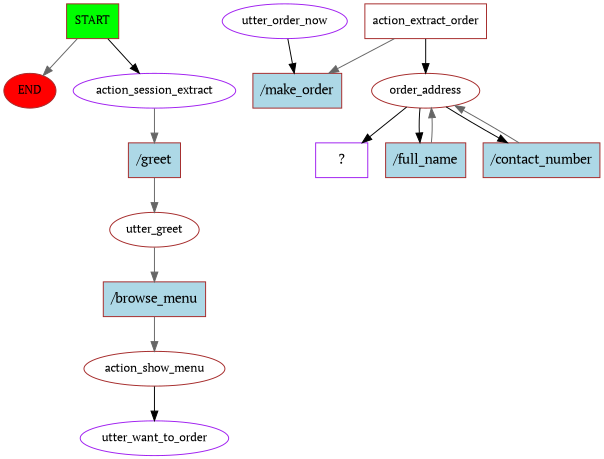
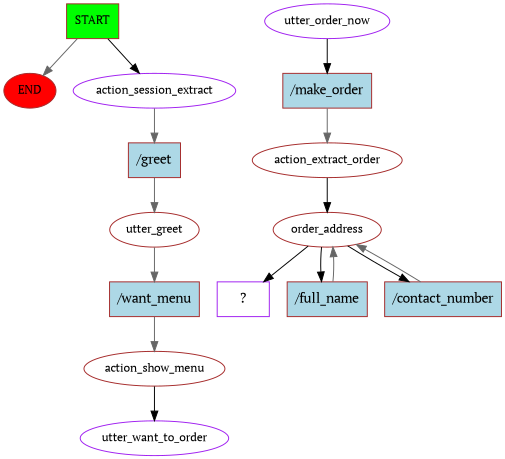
  digraph {
    fontname="PT Serif"
    node [color=brown fontname="PT Serif" fontsize=12]
    edge [color=gray40 fontname="PT Serif"]
    n1 [fillcolor=green label=START shape=box style=filled]
    n2 [fillcolor=red label=END style=filled]
    n3 [color=purple label=action_session_extract]
    n4 [fillcolor=lightblue label="/greet" shape=rect style=filled fontsize=""]
    n5 [label=utter_greet]
-   n6 [fillcolor=lightblue label="/browse_menu" shape=rect style=filled fontsize=""]
+   n6 [fillcolor=lightblue label="/want_menu" shape=rect style=filled fontsize=""]
    n7 [label=action_show_menu]
    n8 [color=purple label=utter_want_to_order]
    n9 [color=purple label=utter_order_now]
    n10 [fillcolor=lightblue label="/make_order" shape=rect style=filled fontsize=""]
-   n11 [label=action_extract_order shape=box]
+   n11 [label=action_extract_order]
    n12 [label=order_address]
    n13 [color=purple label="  ?  " shape=rect fontsize=""]
    n14 [fillcolor=lightblue label="/full_name" shape=rect style=filled fontsize=""]
    n15 [fillcolor=lightblue label="/contact_number" shape=rect style=filled fontsize=""]
    n1 -> n2
    n1 -> n3 [color=black]
    n3 -> n4
    n4 -> n5
    n5 -> n6
    n6 -> n7
    n7 -> n8 [color=black]
    n9 -> n10 [color=black]
-   n11 -> n10
+   n10 -> n11
    n11 -> n12 [color=black]
    n12 -> n13 [color=black]
    n12 -> n14 [color=black]
    n12 -> n15 [color=black]
    n14 -> n12
    n15 -> n12
  }
